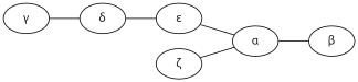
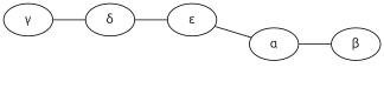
  graph {
    fontname=Ubuntu
    rankdir=LR
    node [fontname=Ubuntu]
    edge [fontname=Ubuntu]
    n1 [label="&alpha;"]
    n2 [label="&beta;"]
    n3 [label="&gamma;"]
    n4 [label="&delta;"]
    n5 [label="&epsilon;"]
-   n6 [label="&zeta;"]
    n1 -- n2
    n3 -- n4
    n4 -- n5
    n5 -- n1
-   n6 -- n1
  }
